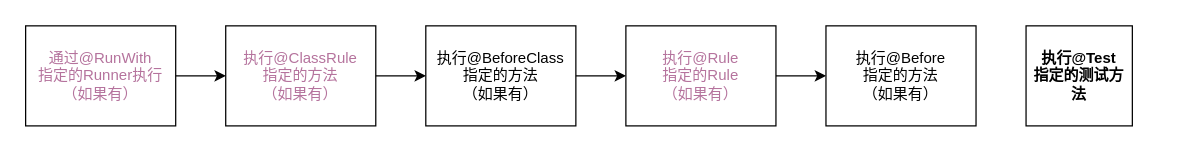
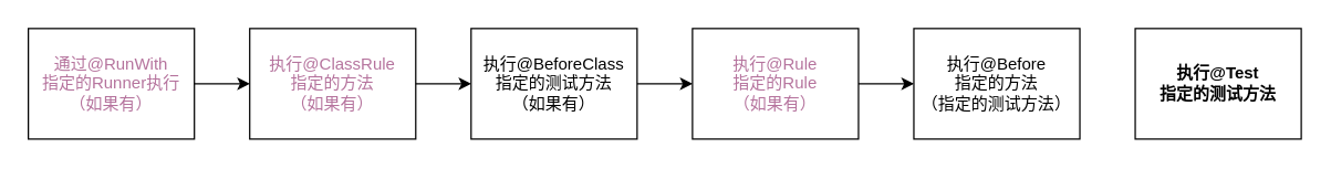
  <mxCell id="0" />
  <mxCell id="1" parent="0" />
  <mxCell id="2" style="edgeStyle=orthogonalEdgeStyle;rounded=0;orthogonalLoop=1;jettySize=auto;html=1;exitX=1;exitY=0.5;exitDx=0;exitDy=0;entryX=0;entryY=0.5;entryDx=0;entryDy=0;" edge="1" parent="1" source="3" target="5"><mxGeometry relative="1" as="geometry" /></mxCell>
  <mxCell id="3" value="&lt;font color=&quot;#b5739d&quot;&gt;通过@RunWith&lt;br&gt;指定的Runner执行&lt;br&gt;（如果有）&lt;/font&gt;" style="rounded=0;whiteSpace=wrap;html=1;fillColor=none;strokeColor=#000000;" vertex="1" parent="1"><mxGeometry x="20" y="20" width="120" height="80" as="geometry" /></mxCell>
  <mxCell id="4" style="edgeStyle=orthogonalEdgeStyle;rounded=0;orthogonalLoop=1;jettySize=auto;html=1;exitX=1;exitY=0.5;exitDx=0;exitDy=0;entryX=0;entryY=0.5;entryDx=0;entryDy=0;" edge="1" parent="1" source="5" target="7"><mxGeometry relative="1" as="geometry" /></mxCell>
  <mxCell id="5" value="&lt;font color=&quot;#b5739d&quot;&gt;执行@ClassRule&lt;br&gt;指定的方法&lt;br&gt;（如果有）&lt;/font&gt;" style="rounded=0;whiteSpace=wrap;html=1;fillColor=none;strokeColor=#000000;" vertex="1" parent="1"><mxGeometry x="180" y="20" width="120" height="80" as="geometry" /></mxCell>
  <mxCell id="6" style="edgeStyle=orthogonalEdgeStyle;rounded=0;orthogonalLoop=1;jettySize=auto;html=1;exitX=1;exitY=0.5;exitDx=0;exitDy=0;entryX=0;entryY=0.5;entryDx=0;entryDy=0;" edge="1" parent="1" source="7" target="9"><mxGeometry relative="1" as="geometry" /></mxCell>
- <mxCell id="7" value="执行@BeforeClass&lt;br&gt;指定的方法&lt;br&gt;（如果有）" style="rounded=0;whiteSpace=wrap;html=1;fillColor=none;strokeColor=#000000;" vertex="1" parent="1"><mxGeometry x="340" y="20" width="120" height="80" as="geometry" /></mxCell>
+ <mxCell id="7" value="执行@BeforeClass&lt;br&gt;指定的测试方法&lt;br&gt;（如果有）" style="rounded=0;whiteSpace=wrap;html=1;fillColor=none;strokeColor=#000000;" vertex="1" parent="1"><mxGeometry x="340" y="20" width="120" height="80" as="geometry" /></mxCell>
  <mxCell id="8" style="edgeStyle=orthogonalEdgeStyle;rounded=0;orthogonalLoop=1;jettySize=auto;html=1;exitX=1;exitY=0.5;exitDx=0;exitDy=0;entryX=0;entryY=0.5;entryDx=0;entryDy=0;" edge="1" source="9" target="10" parent="1"><mxGeometry relative="1" as="geometry" /></mxCell>
  <mxCell id="9" value="&lt;font color=&quot;#b5739d&quot;&gt;执行@Rule&lt;br&gt;指定的Rule&lt;br&gt;（如果有）&lt;/font&gt;" style="rounded=0;whiteSpace=wrap;html=1;fillColor=none;strokeColor=#000000;" vertex="1" parent="1"><mxGeometry x="500" y="20" width="120" height="80" as="geometry" /></mxCell>
- <mxCell id="10" value="执行@Before&lt;br&gt;指定的方法&lt;br&gt;（如果有）" style="rounded=0;whiteSpace=wrap;html=1;fillColor=none;strokeColor=#000000;" vertex="1" parent="1"><mxGeometry x="660" y="20" width="120" height="80" as="geometry" /></mxCell>
- <mxCell id="11" value="&lt;b&gt;执行@Test&lt;br&gt;指定的测试方法&lt;/b&gt;" style="rounded=0;whiteSpace=wrap;html=1;fillColor=none;strokeColor=#000000;" vertex="1" parent="1"><mxGeometry x="820" y="20" width="85" height="80" as="geometry" /></mxCell>
+ <mxCell id="10" value="执行@Before&lt;br&gt;指定的方法&lt;br&gt;（指定的测试方法）" style="rounded=0;whiteSpace=wrap;html=1;fillColor=none;strokeColor=#000000;" vertex="1" parent="1"><mxGeometry x="660" y="20" width="120" height="80" as="geometry" /></mxCell>
+ <mxCell id="11" value="&lt;b&gt;执行@Test&lt;br&gt;指定的测试方法&lt;/b&gt;" style="rounded=0;whiteSpace=wrap;html=1;fillColor=none;strokeColor=#000000;" vertex="1" parent="1"><mxGeometry x="820" y="20" width="120" height="80" as="geometry" /></mxCell>
